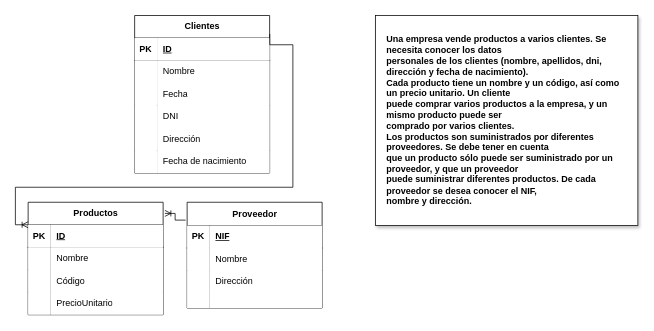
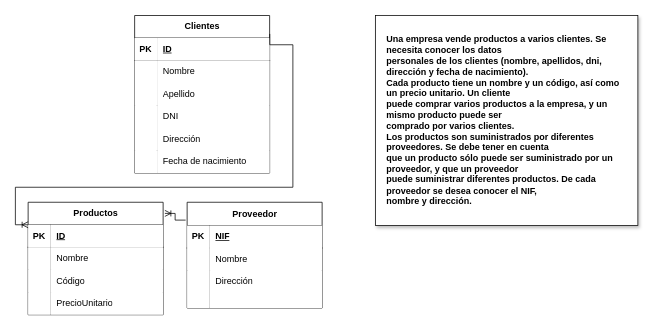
  <mxCell id="0" />
  <mxCell id="1" parent="0" />
  <mxCell id="2" value="Productos" style="shape=table;startSize=30;container=1;collapsible=1;childLayout=tableLayout;fixedRows=1;rowLines=0;fontStyle=1;align=center;resizeLast=1;html=1;" parent="1" vertex="1"><mxGeometry x="37" y="269" width="180" height="150" as="geometry" /></mxCell>
  <mxCell id="3" value="" style="shape=tableRow;horizontal=0;startSize=0;swimlaneHead=0;swimlaneBody=0;fillColor=none;collapsible=0;dropTarget=0;points=[[0,0.5],[1,0.5]];portConstraint=eastwest;top=0;left=0;right=0;bottom=1;" parent="2" vertex="1"><mxGeometry y="30" width="180" height="30" as="geometry" /></mxCell>
  <mxCell id="4" value="PK" style="shape=partialRectangle;connectable=0;fillColor=default;top=0;left=0;bottom=0;right=0;fontStyle=1;overflow=hidden;whiteSpace=wrap;html=1;" parent="3" vertex="1"><mxGeometry width="30" height="30" as="geometry"><mxRectangle width="30" height="30" as="alternateBounds" /></mxGeometry></mxCell>
  <mxCell id="5" value="ID" style="shape=partialRectangle;connectable=0;fillColor=default;top=0;left=0;bottom=0;right=0;align=left;spacingLeft=6;fontStyle=5;overflow=hidden;whiteSpace=wrap;html=1;" parent="3" vertex="1"><mxGeometry x="30" width="150" height="30" as="geometry"><mxRectangle width="150" height="30" as="alternateBounds" /></mxGeometry></mxCell>
  <mxCell id="6" value="" style="shape=tableRow;horizontal=0;startSize=0;swimlaneHead=0;swimlaneBody=0;fillColor=none;collapsible=0;dropTarget=0;points=[[0,0.5],[1,0.5]];portConstraint=eastwest;top=0;left=0;right=0;bottom=0;" parent="2" vertex="1"><mxGeometry y="60" width="180" height="30" as="geometry" /></mxCell>
  <mxCell id="7" value="" style="shape=partialRectangle;connectable=0;fillColor=default;top=0;left=0;bottom=0;right=0;editable=1;overflow=hidden;whiteSpace=wrap;html=1;" parent="6" vertex="1"><mxGeometry width="30" height="30" as="geometry"><mxRectangle width="30" height="30" as="alternateBounds" /></mxGeometry></mxCell>
  <mxCell id="8" value="Nombre" style="shape=partialRectangle;connectable=0;fillColor=default;top=0;left=0;bottom=0;right=0;align=left;spacingLeft=6;overflow=hidden;whiteSpace=wrap;html=1;" parent="6" vertex="1"><mxGeometry x="30" width="150" height="30" as="geometry"><mxRectangle width="150" height="30" as="alternateBounds" /></mxGeometry></mxCell>
  <mxCell id="9" value="" style="shape=tableRow;horizontal=0;startSize=0;swimlaneHead=0;swimlaneBody=0;fillColor=none;collapsible=0;dropTarget=0;points=[[0,0.5],[1,0.5]];portConstraint=eastwest;top=0;left=0;right=0;bottom=0;" parent="2" vertex="1"><mxGeometry y="90" width="180" height="30" as="geometry" /></mxCell>
  <mxCell id="10" value="" style="shape=partialRectangle;connectable=0;fillColor=default;top=0;left=0;bottom=0;right=0;editable=1;overflow=hidden;whiteSpace=wrap;html=1;" parent="9" vertex="1"><mxGeometry width="30" height="30" as="geometry"><mxRectangle width="30" height="30" as="alternateBounds" /></mxGeometry></mxCell>
  <mxCell id="11" value="Código" style="shape=partialRectangle;connectable=0;fillColor=default;top=0;left=0;bottom=0;right=0;align=left;spacingLeft=6;overflow=hidden;whiteSpace=wrap;html=1;" parent="9" vertex="1"><mxGeometry x="30" width="150" height="30" as="geometry"><mxRectangle width="150" height="30" as="alternateBounds" /></mxGeometry></mxCell>
  <mxCell id="12" value="" style="shape=tableRow;horizontal=0;startSize=0;swimlaneHead=0;swimlaneBody=0;fillColor=none;collapsible=0;dropTarget=0;points=[[0,0.5],[1,0.5]];portConstraint=eastwest;top=0;left=0;right=0;bottom=0;" parent="2" vertex="1"><mxGeometry y="120" width="180" height="30" as="geometry" /></mxCell>
  <mxCell id="13" value="" style="shape=partialRectangle;connectable=0;fillColor=default;top=0;left=0;bottom=0;right=0;editable=1;overflow=hidden;whiteSpace=wrap;html=1;" parent="12" vertex="1"><mxGeometry width="30" height="30" as="geometry"><mxRectangle width="30" height="30" as="alternateBounds" /></mxGeometry></mxCell>
  <mxCell id="14" value="PrecioUnitario" style="shape=partialRectangle;connectable=0;fillColor=default;top=0;left=0;bottom=0;right=0;align=left;spacingLeft=6;overflow=hidden;whiteSpace=wrap;html=1;" parent="12" vertex="1"><mxGeometry x="30" width="150" height="30" as="geometry"><mxRectangle width="150" height="30" as="alternateBounds" /></mxGeometry></mxCell>
  <mxCell id="15" value="Clientes" style="shape=table;startSize=30;container=1;collapsible=1;childLayout=tableLayout;fixedRows=1;rowLines=0;fontStyle=1;align=center;resizeLast=1;html=1;strokeColor=default;shadow=0;fillStyle=solid;fillColor=default;" parent="1" vertex="1"><mxGeometry x="179" y="20" width="180" height="210" as="geometry" /></mxCell>
  <mxCell id="16" value="" style="shape=tableRow;horizontal=0;startSize=0;swimlaneHead=0;swimlaneBody=0;fillColor=none;collapsible=0;dropTarget=0;points=[[0,0.5],[1,0.5]];portConstraint=eastwest;top=0;left=0;right=0;bottom=1;" parent="15" vertex="1"><mxGeometry y="30" width="180" height="30" as="geometry" /></mxCell>
  <mxCell id="17" value="PK" style="shape=partialRectangle;connectable=0;fillColor=default;top=0;left=0;bottom=0;right=0;fontStyle=1;overflow=hidden;whiteSpace=wrap;html=1;" parent="16" vertex="1"><mxGeometry width="30" height="30" as="geometry"><mxRectangle width="30" height="30" as="alternateBounds" /></mxGeometry></mxCell>
  <mxCell id="18" value="ID" style="shape=partialRectangle;connectable=0;fillColor=default;top=0;left=0;bottom=0;right=0;align=left;spacingLeft=6;fontStyle=5;overflow=hidden;whiteSpace=wrap;html=1;" parent="16" vertex="1"><mxGeometry x="30" width="150" height="30" as="geometry"><mxRectangle width="150" height="30" as="alternateBounds" /></mxGeometry></mxCell>
  <mxCell id="19" value="" style="shape=tableRow;horizontal=0;startSize=0;swimlaneHead=0;swimlaneBody=0;fillColor=none;collapsible=0;dropTarget=0;points=[[0,0.5],[1,0.5]];portConstraint=eastwest;top=0;left=0;right=0;bottom=0;" parent="15" vertex="1"><mxGeometry y="60" width="180" height="30" as="geometry" /></mxCell>
  <mxCell id="20" value="" style="shape=partialRectangle;connectable=0;fillColor=default;top=0;left=0;bottom=0;right=0;editable=1;overflow=hidden;whiteSpace=wrap;html=1;" parent="19" vertex="1"><mxGeometry width="30" height="30" as="geometry"><mxRectangle width="30" height="30" as="alternateBounds" /></mxGeometry></mxCell>
  <mxCell id="21" value="Nombre" style="shape=partialRectangle;connectable=0;fillColor=default;top=0;left=0;bottom=0;right=0;align=left;spacingLeft=6;overflow=hidden;whiteSpace=wrap;html=1;" parent="19" vertex="1"><mxGeometry x="30" width="150" height="30" as="geometry"><mxRectangle width="150" height="30" as="alternateBounds" /></mxGeometry></mxCell>
  <mxCell id="22" value="" style="shape=tableRow;horizontal=0;startSize=0;swimlaneHead=0;swimlaneBody=0;fillColor=none;collapsible=0;dropTarget=0;points=[[0,0.5],[1,0.5]];portConstraint=eastwest;top=0;left=0;right=0;bottom=0;perimeterSpacing=0;shadow=0;" parent="15" vertex="1"><mxGeometry y="90" width="180" height="30" as="geometry" /></mxCell>
  <mxCell id="23" value="" style="shape=partialRectangle;connectable=0;fillColor=default;top=0;left=0;bottom=0;right=0;editable=1;overflow=hidden;whiteSpace=wrap;html=1;strokeColor=default;perimeterSpacing=0;shadow=0;" parent="22" vertex="1"><mxGeometry width="30" height="30" as="geometry"><mxRectangle width="30" height="30" as="alternateBounds" /></mxGeometry></mxCell>
- <mxCell id="24" value="Fecha" style="shape=partialRectangle;connectable=0;fillColor=default;top=0;left=0;bottom=0;right=0;align=left;spacingLeft=6;overflow=hidden;whiteSpace=wrap;html=1;strokeColor=default;perimeterSpacing=1;" parent="22" vertex="1"><mxGeometry x="30" width="150" height="30" as="geometry"><mxRectangle width="150" height="30" as="alternateBounds" /></mxGeometry></mxCell>
+ <mxCell id="24" value="Apellido" style="shape=partialRectangle;connectable=0;fillColor=default;top=0;left=0;bottom=0;right=0;align=left;spacingLeft=6;overflow=hidden;whiteSpace=wrap;html=1;strokeColor=default;perimeterSpacing=1;" parent="22" vertex="1"><mxGeometry x="30" width="150" height="30" as="geometry"><mxRectangle width="150" height="30" as="alternateBounds" /></mxGeometry></mxCell>
  <mxCell id="25" value="" style="shape=tableRow;horizontal=0;startSize=0;swimlaneHead=0;swimlaneBody=0;fillColor=none;collapsible=0;dropTarget=0;points=[[0,0.5],[1,0.5]];portConstraint=eastwest;top=0;left=0;right=0;bottom=0;" parent="15" vertex="1"><mxGeometry y="120" width="180" height="30" as="geometry" /></mxCell>
  <mxCell id="26" value="" style="shape=partialRectangle;connectable=0;fillColor=default;top=0;left=0;bottom=0;right=0;editable=1;overflow=hidden;whiteSpace=wrap;html=1;" parent="25" vertex="1"><mxGeometry width="30" height="30" as="geometry"><mxRectangle width="30" height="30" as="alternateBounds" /></mxGeometry></mxCell>
  <mxCell id="27" value="DNI" style="shape=partialRectangle;connectable=0;fillColor=default;top=0;left=0;bottom=0;right=0;align=left;spacingLeft=6;overflow=hidden;whiteSpace=wrap;html=1;" parent="25" vertex="1"><mxGeometry x="30" width="150" height="30" as="geometry"><mxRectangle width="150" height="30" as="alternateBounds" /></mxGeometry></mxCell>
  <mxCell id="28" style="shape=tableRow;horizontal=0;startSize=0;swimlaneHead=0;swimlaneBody=0;fillColor=none;collapsible=0;dropTarget=0;points=[[0,0.5],[1,0.5]];portConstraint=eastwest;top=0;left=0;right=0;bottom=0;" vertex="1" parent="15"><mxGeometry y="150" width="180" height="30" as="geometry" /></mxCell>
  <mxCell id="29" style="shape=partialRectangle;connectable=0;fillColor=default;top=0;left=0;bottom=0;right=0;editable=1;overflow=hidden;whiteSpace=wrap;html=1;" vertex="1" parent="28"><mxGeometry width="30" height="30" as="geometry"><mxRectangle width="30" height="30" as="alternateBounds" /></mxGeometry></mxCell>
  <mxCell id="30" value="Dirección" style="shape=partialRectangle;connectable=0;fillColor=default;top=0;left=0;bottom=0;right=0;align=left;spacingLeft=6;overflow=hidden;whiteSpace=wrap;html=1;" vertex="1" parent="28"><mxGeometry x="30" width="150" height="30" as="geometry"><mxRectangle width="150" height="30" as="alternateBounds" /></mxGeometry></mxCell>
  <mxCell id="31" style="shape=tableRow;horizontal=0;startSize=0;swimlaneHead=0;swimlaneBody=0;fillColor=none;collapsible=0;dropTarget=0;points=[[0,0.5],[1,0.5]];portConstraint=eastwest;top=0;left=0;right=0;bottom=0;" vertex="1" parent="15"><mxGeometry y="180" width="180" height="30" as="geometry" /></mxCell>
  <mxCell id="32" style="shape=partialRectangle;connectable=0;fillColor=default;top=0;left=0;bottom=0;right=0;editable=1;overflow=hidden;whiteSpace=wrap;html=1;" vertex="1" parent="31"><mxGeometry width="30" height="30" as="geometry"><mxRectangle width="30" height="30" as="alternateBounds" /></mxGeometry></mxCell>
  <mxCell id="33" value="Fecha de nacimiento" style="shape=partialRectangle;connectable=0;fillColor=default;top=0;left=0;bottom=0;right=0;align=left;spacingLeft=6;overflow=hidden;whiteSpace=wrap;html=1;" vertex="1" parent="31"><mxGeometry x="30" width="150" height="30" as="geometry"><mxRectangle width="150" height="30" as="alternateBounds" /></mxGeometry></mxCell>
  <mxCell id="34" value="" style="edgeStyle=orthogonalEdgeStyle;fontSize=12;html=1;endArrow=ERoneToMany;rounded=0;entryX=1.013;entryY=0.099;entryDx=0;entryDy=0;entryPerimeter=0;exitX=-0.011;exitY=0.169;exitDx=0;exitDy=0;exitPerimeter=0;" parent="1" source="36" target="2" edge="1"><mxGeometry width="100" height="100" relative="1" as="geometry"><mxPoint x="509" y="249" as="sourcePoint" /><mxPoint x="409" y="349" as="targetPoint" /></mxGeometry></mxCell>
  <mxCell id="35" value="" style="edgeStyle=orthogonalEdgeStyle;fontSize=12;html=1;endArrow=ERoneToMany;rounded=0;exitX=1.001;exitY=0.117;exitDx=0;exitDy=0;exitPerimeter=0;entryX=0;entryY=0;entryDx=0;entryDy=0;entryPerimeter=0;" parent="1" source="15" edge="1" target="3"><mxGeometry width="100" height="100" relative="1" as="geometry"><mxPoint x="129" y="49" as="sourcePoint" /><mxPoint x="29" y="249" as="targetPoint" /><Array as="points"><mxPoint x="359" y="59" /><mxPoint x="390" y="59" /><mxPoint x="390" y="249" /><mxPoint x="20" y="249" /><mxPoint x="20" y="299" /></Array></mxGeometry></mxCell>
  <mxCell id="36" value="Proveedor" style="shape=table;startSize=31;container=1;collapsible=1;childLayout=tableLayout;fixedRows=1;rowLines=0;fontStyle=1;align=center;resizeLast=1;html=1;" parent="1" vertex="1"><mxGeometry x="249" y="269" width="180" height="141" as="geometry"><mxRectangle x="260" y="289" width="100" height="30" as="alternateBounds" /></mxGeometry></mxCell>
  <mxCell id="37" value="" style="shape=tableRow;horizontal=0;startSize=0;swimlaneHead=0;swimlaneBody=0;fillColor=none;collapsible=0;dropTarget=0;points=[[0,0.5],[1,0.5]];portConstraint=eastwest;top=0;left=0;right=0;bottom=1;" parent="36" vertex="1"><mxGeometry y="31" width="180" height="30" as="geometry" /></mxCell>
  <mxCell id="38" value="PK" style="shape=partialRectangle;connectable=0;fillColor=default;top=0;left=0;bottom=0;right=0;fontStyle=1;overflow=hidden;whiteSpace=wrap;html=1;" parent="37" vertex="1"><mxGeometry width="30" height="30" as="geometry"><mxRectangle width="30" height="30" as="alternateBounds" /></mxGeometry></mxCell>
  <mxCell id="39" value="NIF" style="shape=partialRectangle;connectable=0;fillColor=default;top=0;left=0;bottom=0;right=0;align=left;spacingLeft=6;fontStyle=5;overflow=hidden;whiteSpace=wrap;html=1;" parent="37" vertex="1"><mxGeometry x="30" width="150" height="30" as="geometry"><mxRectangle width="150" height="30" as="alternateBounds" /></mxGeometry></mxCell>
  <mxCell id="40" value="" style="shape=tableRow;horizontal=0;startSize=0;swimlaneHead=0;swimlaneBody=0;fillColor=none;collapsible=0;dropTarget=0;points=[[0,0.5],[1,0.5]];portConstraint=eastwest;top=0;left=0;right=0;bottom=0;" parent="36" vertex="1"><mxGeometry y="61" width="180" height="30" as="geometry" /></mxCell>
  <mxCell id="41" value="" style="shape=partialRectangle;connectable=0;top=0;left=0;bottom=0;right=0;editable=1;overflow=hidden;html=1;strokeWidth=1;align=center;verticalAlign=middle;textShadow=0;gradientColor=none;strokeColor=default;perimeterSpacing=1;spacing=2;whiteSpace=wrap;labelBorderColor=none;" parent="40" vertex="1"><mxGeometry width="30" height="30" as="geometry"><mxRectangle width="30" height="30" as="alternateBounds" /></mxGeometry></mxCell>
  <mxCell id="42" value="Nombre" style="shape=partialRectangle;connectable=0;fillColor=default;top=0;left=0;bottom=0;right=0;align=left;spacingLeft=6;overflow=hidden;whiteSpace=wrap;html=1;strokeWidth=1;strokeColor=default;verticalAlign=middle;perimeterSpacing=1;labelBorderColor=none;" parent="40" vertex="1"><mxGeometry x="30" width="150" height="30" as="geometry"><mxRectangle width="150" height="30" as="alternateBounds" /></mxGeometry></mxCell>
  <mxCell id="43" value="" style="shape=tableRow;horizontal=0;startSize=0;swimlaneHead=0;swimlaneBody=0;fillColor=none;collapsible=0;dropTarget=0;points=[[0,0.5],[1,0.5]];portConstraint=eastwest;top=0;left=0;right=0;bottom=0;" parent="36" vertex="1"><mxGeometry y="91" width="180" height="30" as="geometry" /></mxCell>
  <mxCell id="44" value="" style="shape=partialRectangle;connectable=0;fillColor=default;top=0;left=0;bottom=0;right=0;editable=1;overflow=hidden;whiteSpace=wrap;html=1;" parent="43" vertex="1"><mxGeometry width="30" height="30" as="geometry"><mxRectangle width="30" height="30" as="alternateBounds" /></mxGeometry></mxCell>
  <mxCell id="45" value="Dirección" style="shape=partialRectangle;connectable=0;fillColor=default;top=0;left=0;bottom=0;right=0;align=left;spacingLeft=6;overflow=hidden;whiteSpace=wrap;html=1;" parent="43" vertex="1"><mxGeometry x="30" width="150" height="30" as="geometry"><mxRectangle width="150" height="30" as="alternateBounds" /></mxGeometry></mxCell>
  <mxCell id="46" value="" style="shape=tableRow;horizontal=0;startSize=0;swimlaneHead=0;swimlaneBody=0;fillColor=none;collapsible=0;dropTarget=0;points=[[0,0.5],[1,0.5]];portConstraint=eastwest;top=0;left=0;right=0;bottom=0;" parent="36" vertex="1"><mxGeometry y="121" width="180" height="20" as="geometry" /></mxCell>
  <mxCell id="47" value="" style="shape=partialRectangle;connectable=0;fillColor=default;top=0;left=0;bottom=0;right=0;editable=1;overflow=hidden;whiteSpace=wrap;html=1;" parent="46" vertex="1"><mxGeometry width="30" height="20" as="geometry"><mxRectangle width="30" height="20" as="alternateBounds" /></mxGeometry></mxCell>
  <mxCell id="48" value="" style="shape=partialRectangle;connectable=0;fillColor=default;top=0;left=0;bottom=0;right=0;align=left;spacingLeft=6;overflow=hidden;whiteSpace=wrap;html=1;" parent="46" vertex="1"><mxGeometry x="30" width="150" height="20" as="geometry"><mxRectangle width="150" height="20" as="alternateBounds" /></mxGeometry></mxCell>
  <mxCell id="49" value="&lt;div&gt;Una empresa vende productos a varios clientes. Se necesita conocer los datos&lt;/div&gt;&lt;div&gt;personales de los clientes (nombre, apellidos, dni, dirección y fecha de nacimiento).&lt;/div&gt;&lt;div&gt;Cada producto tiene un nombre y un código, así como un precio unitario. Un cliente&lt;/div&gt;&lt;div&gt;puede comprar varios productos a la empresa, y un mismo producto puede ser&lt;/div&gt;&lt;div&gt;comprado por varios clientes.&lt;/div&gt;&lt;div&gt;Los productos son suministrados por diferentes proveedores. Se debe tener en cuenta&lt;/div&gt;&lt;div&gt;que un producto sólo puede ser suministrado por un proveedor, y que un proveedor&lt;/div&gt;&lt;div&gt;puede suministrar diferentes productos. De cada proveedor se desea conocer el NIF,&lt;/div&gt;&lt;div&gt;nombre y dirección.&lt;/div&gt;" style="text;html=1;align=left;verticalAlign=middle;whiteSpace=wrap;rounded=0;fontFamily=Helvetica;fontSize=12;fontColor=default;fontStyle=1;fillColor=default;strokeColor=default;perimeterSpacing=0;glass=0;shadow=1;spacingTop=0;spacing=15;" vertex="1" parent="1"><mxGeometry x="500" y="20" width="350" height="280" as="geometry" /></mxCell>
